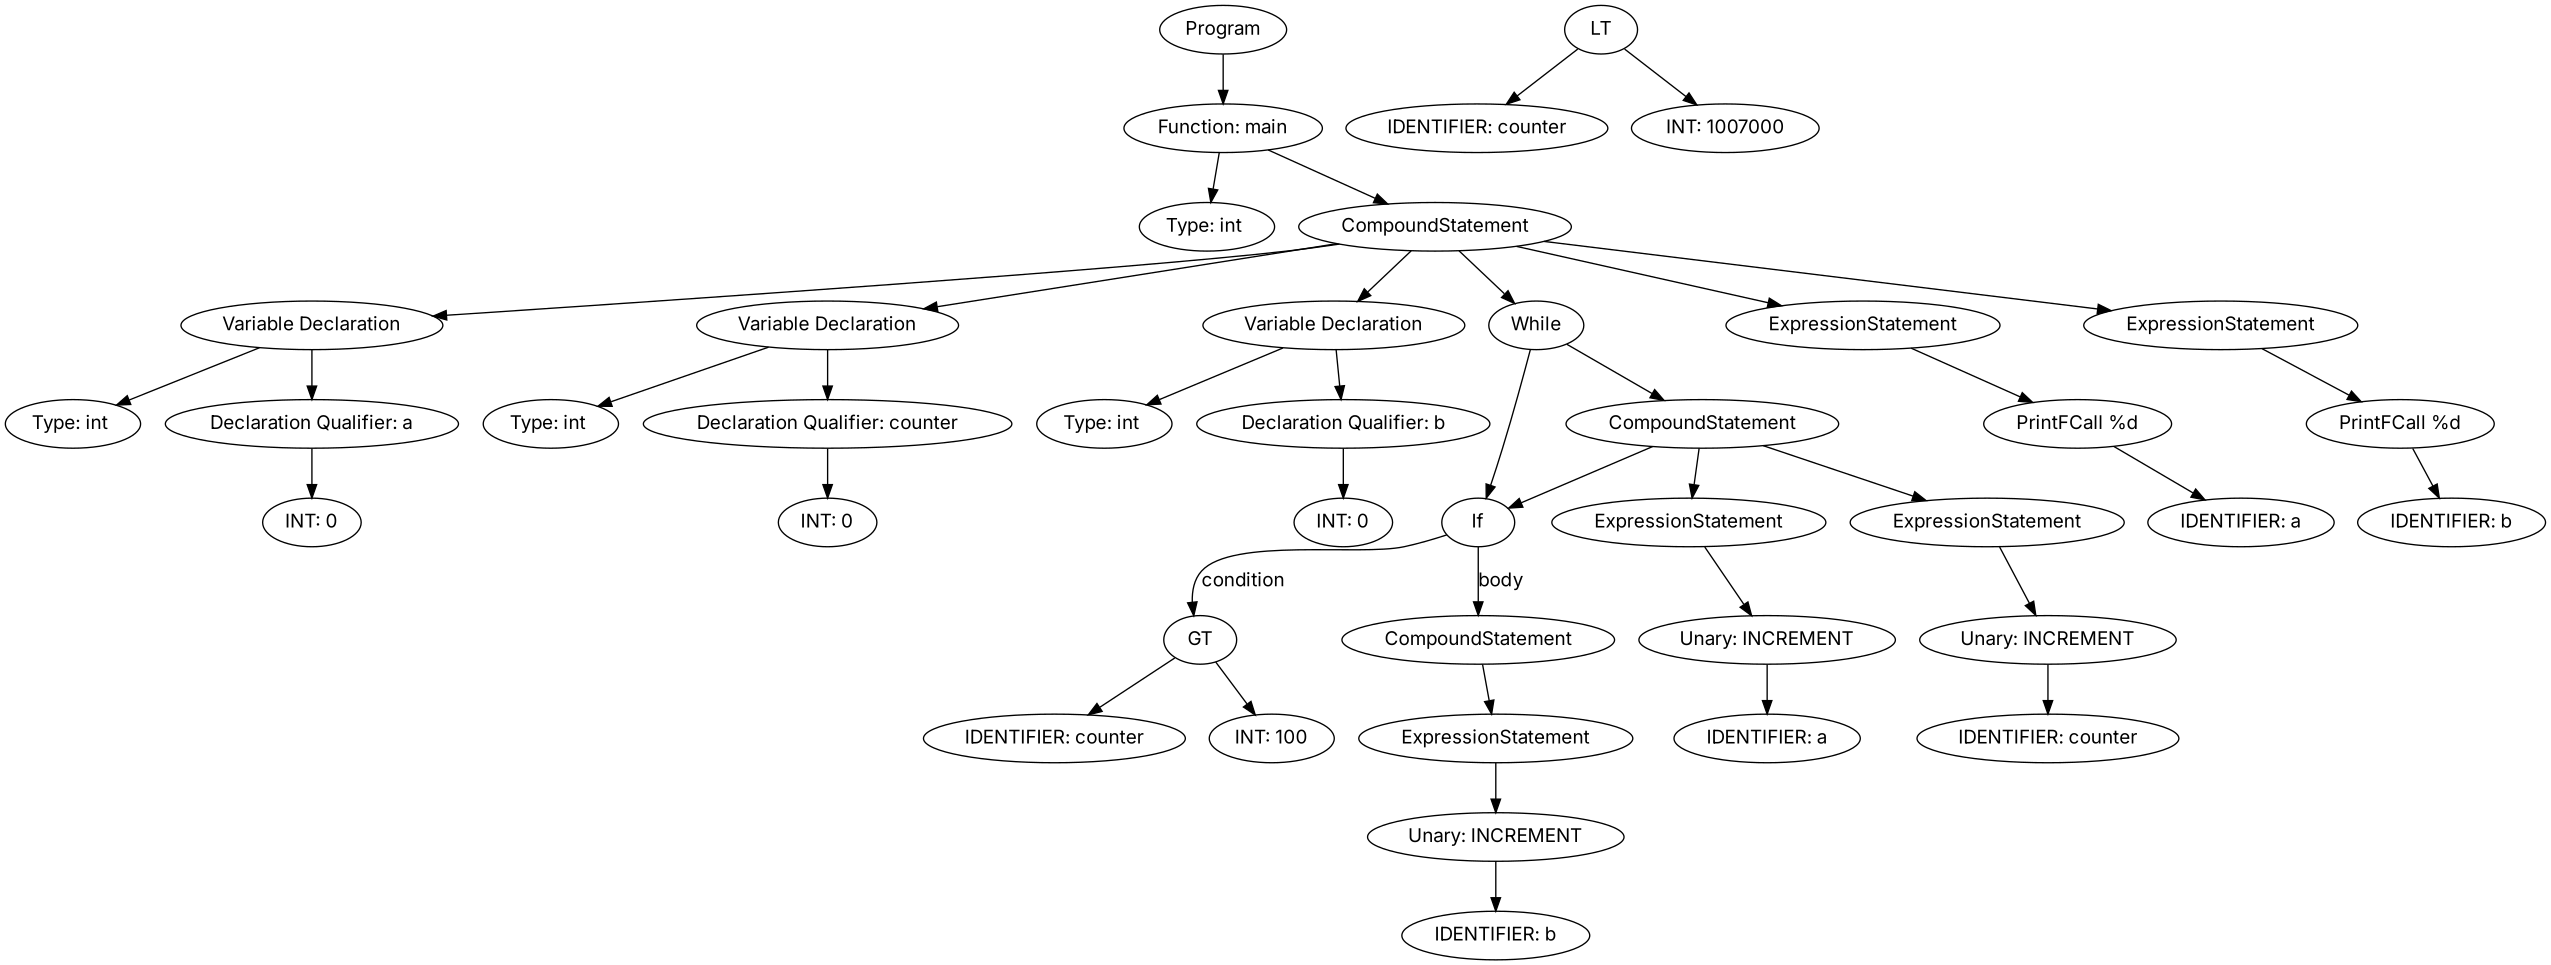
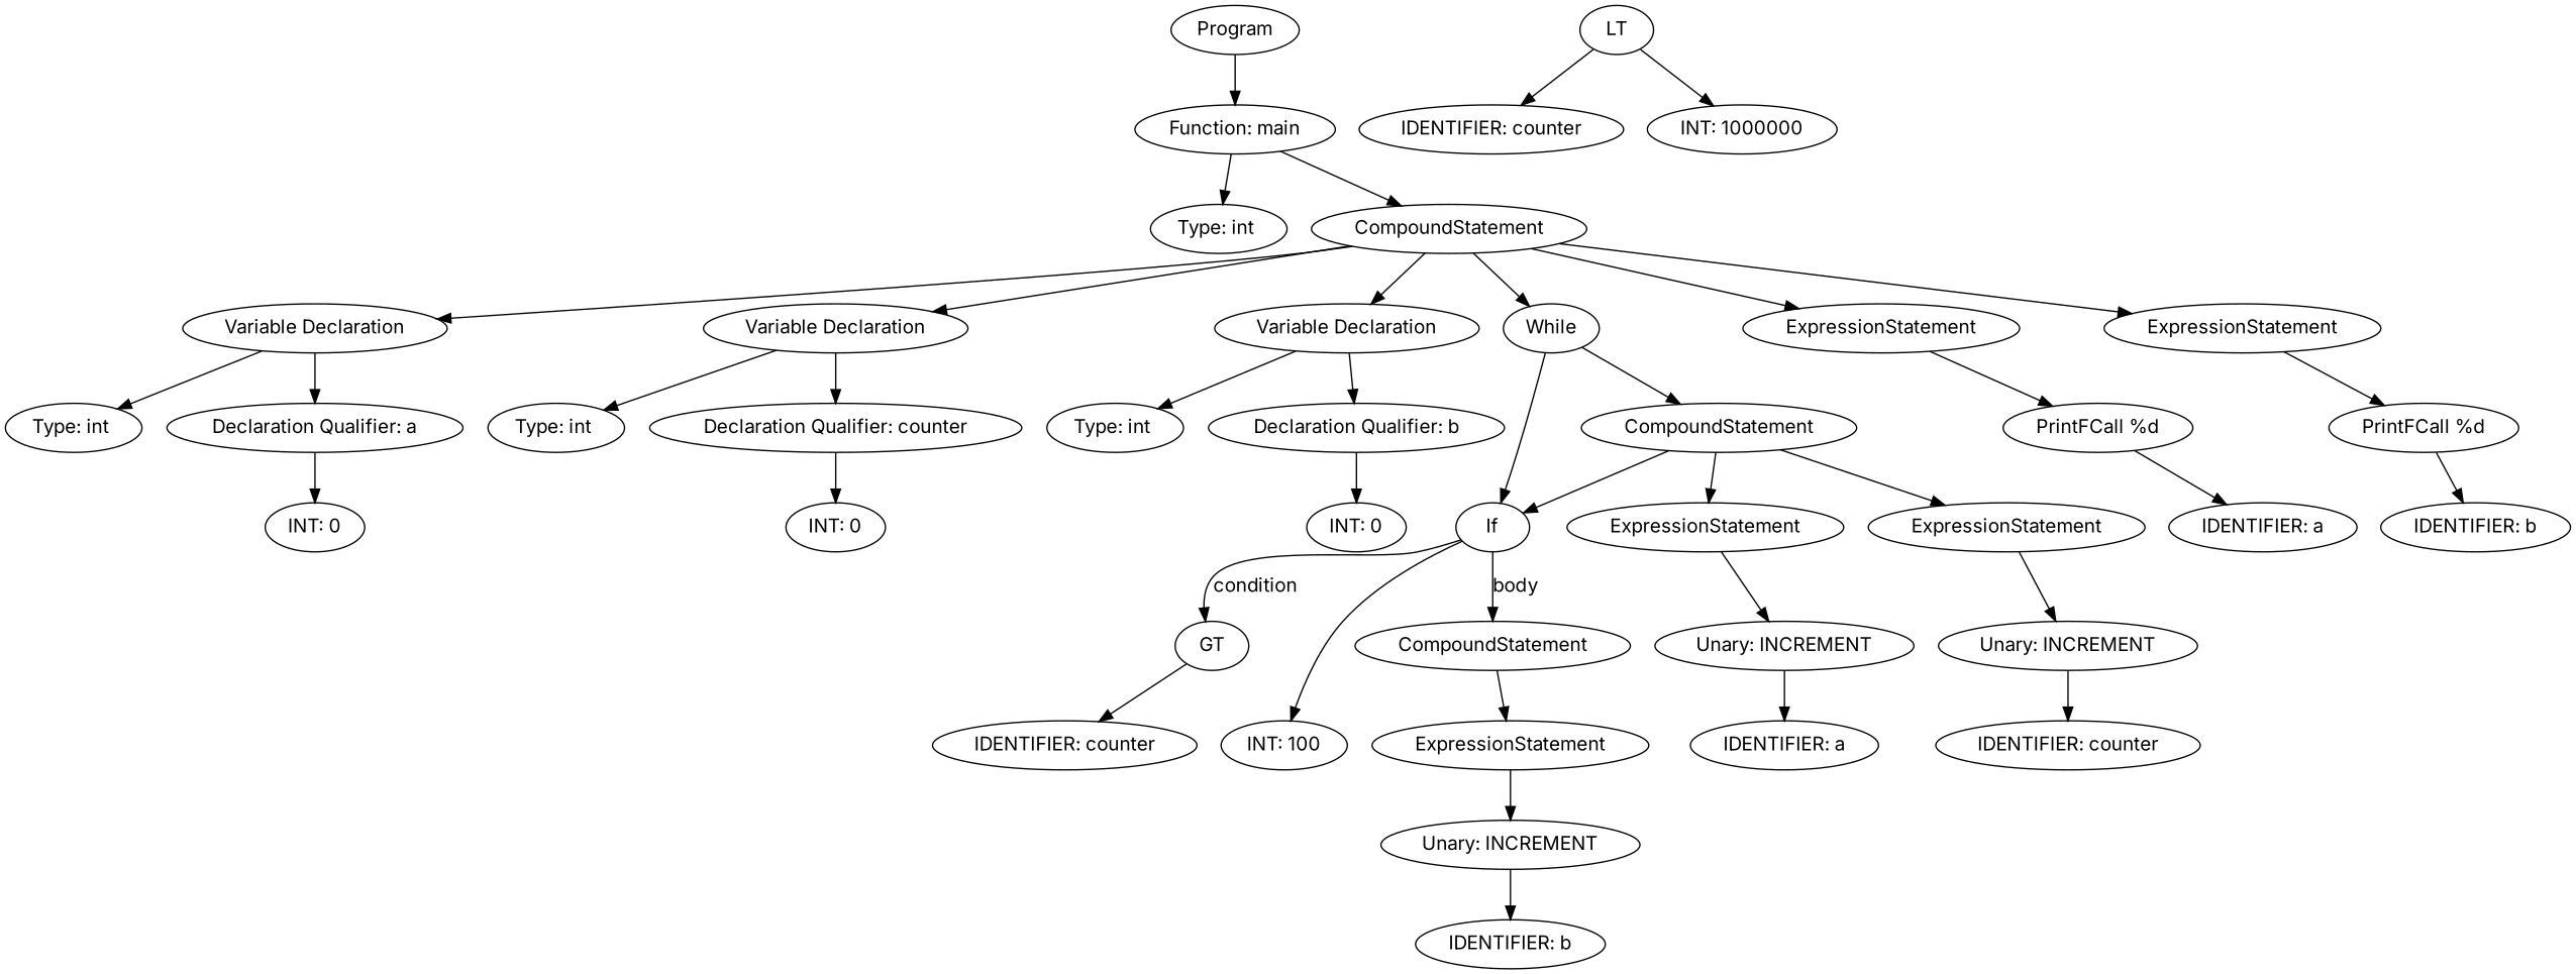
  digraph {
    fontname=Inter
    node [fontname=Inter]
    edge [fontname=Inter]
    n1 [label=Program]
    n2 [label="Function: main"]
    n3 [label="Type: int "]
    n4 [label=CompoundStatement]
    n5 [label="Variable Declaration"]
    n6 [label="Variable Declaration"]
    n7 [label="Variable Declaration"]
    n8 [label=While]
    n9 [label=ExpressionStatement]
    n10 [label=ExpressionStatement]
    n11 [label="Type: int "]
    n12 [label="Declaration Qualifier: a"]
    n13 [label="Type: int "]
    n14 [label="Declaration Qualifier: counter"]
    n15 [label="Type: int "]
    n16 [label="Declaration Qualifier: b"]
    n17 [label=CompoundStatement]
    n18 [label=If]
    n19 [label="PrintFCall %d"]
    n20 [label="PrintFCall %d"]
    n21 [label="INT: 0"]
    n22 [label="INT: 0"]
    n23 [label="INT: 0"]
    n24 [label=LT]
    n25 [label="IDENTIFIER: counter"]
-   n26 [label="INT: 1007000"]
+   n26 [label="INT: 1000000"]
    n27 [label=ExpressionStatement]
    n28 [label=ExpressionStatement]
    n29 [label=GT]
    n30 [label=CompoundStatement]
    n31 [label="Unary: INCREMENT"]
    n32 [label="Unary: INCREMENT"]
    n33 [label="IDENTIFIER: counter"]
    n34 [label="INT: 100"]
    n35 [label=ExpressionStatement]
    n36 [label="Unary: INCREMENT"]
    n37 [label="IDENTIFIER: b"]
    n38 [label="IDENTIFIER: a"]
    n39 [label="IDENTIFIER: counter"]
    n40 [label="IDENTIFIER: a"]
    n41 [label="IDENTIFIER: b"]
    n1 -> n2
    n2 -> n3
    n2 -> n4
    n4 -> n5
    n4 -> n6
    n4 -> n7
    n4 -> n8
    n4 -> n9
    n4 -> n10
    n5 -> n11
    n5 -> n12
    n6 -> n13
    n6 -> n14
    n7 -> n15
    n7 -> n16
    n8 -> n17
    n8 -> n18
    n9 -> n19
    n10 -> n20
    n12 -> n21
    n14 -> n22
    n16 -> n23
    n17 -> n18
    n17 -> n27
    n17 -> n28
    n18 -> n29 [label=condition]
    n18 -> n30 [label=body]
    n19 -> n40
    n20 -> n41
    n24 -> n25
    n24 -> n26
    n27 -> n31
    n28 -> n32
    n29 -> n33
-   n29 -> n34
+   n18 -> n34
    n30 -> n35
    n31 -> n38
    n32 -> n39
    n35 -> n36
    n36 -> n37
  }
